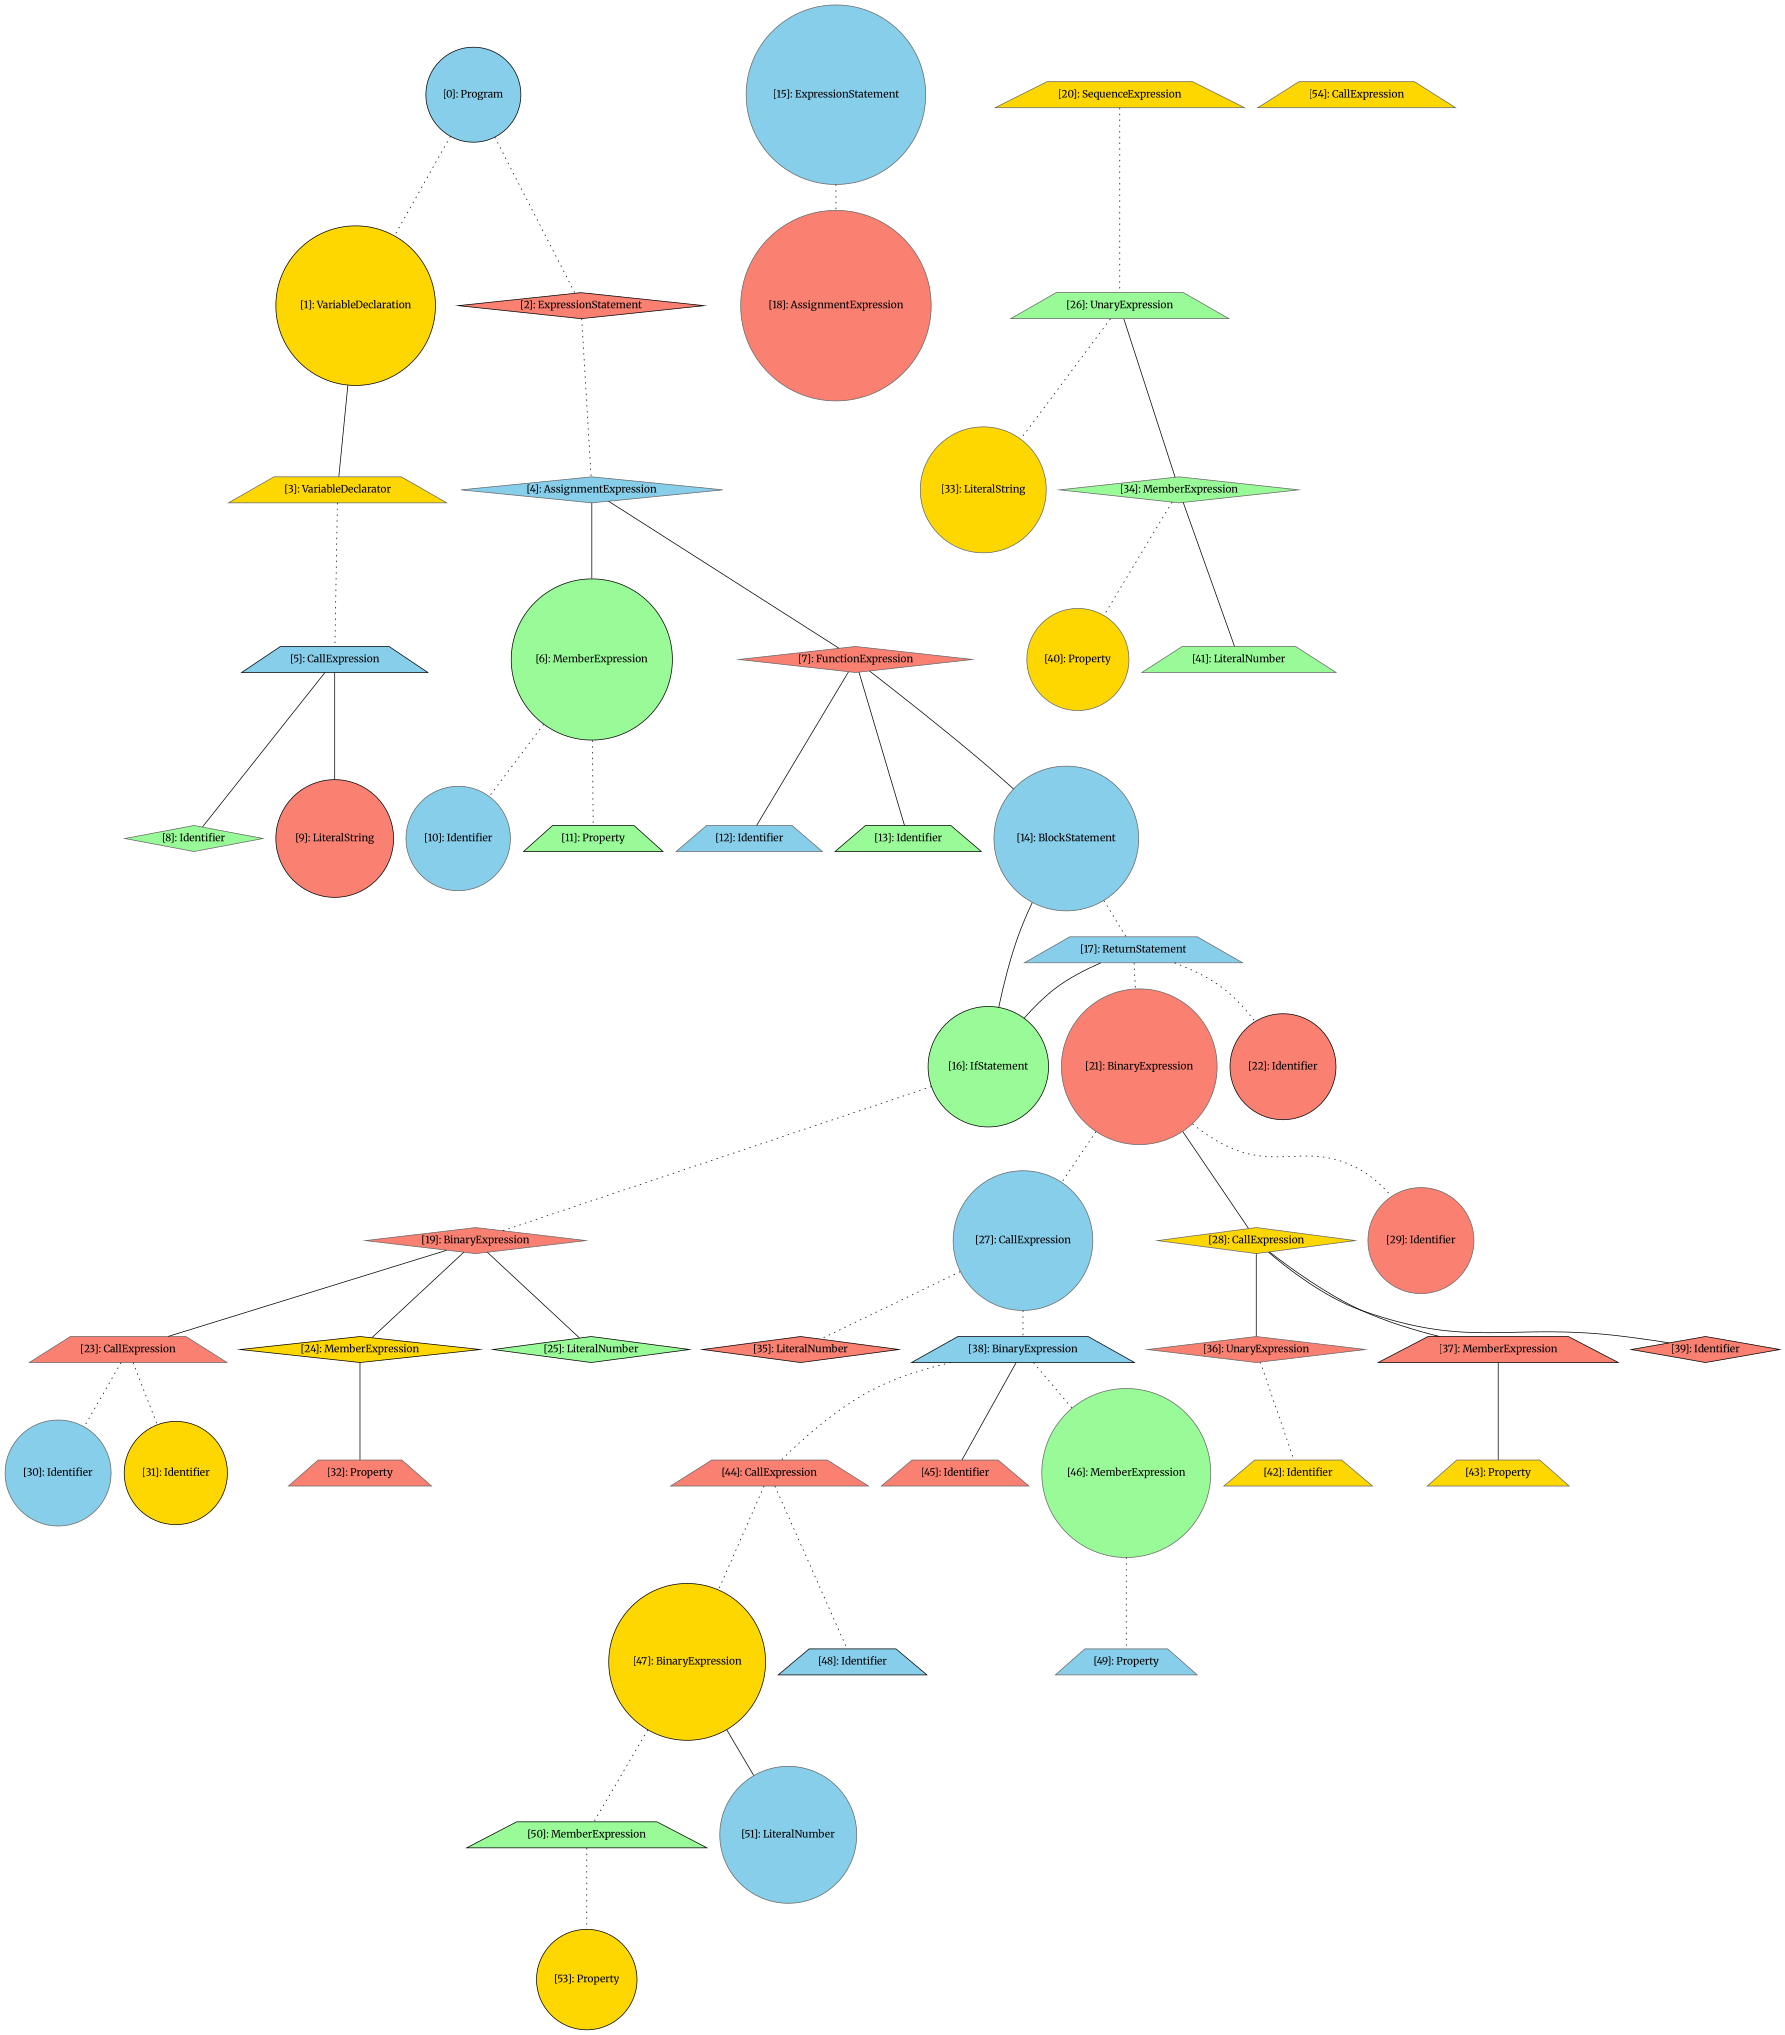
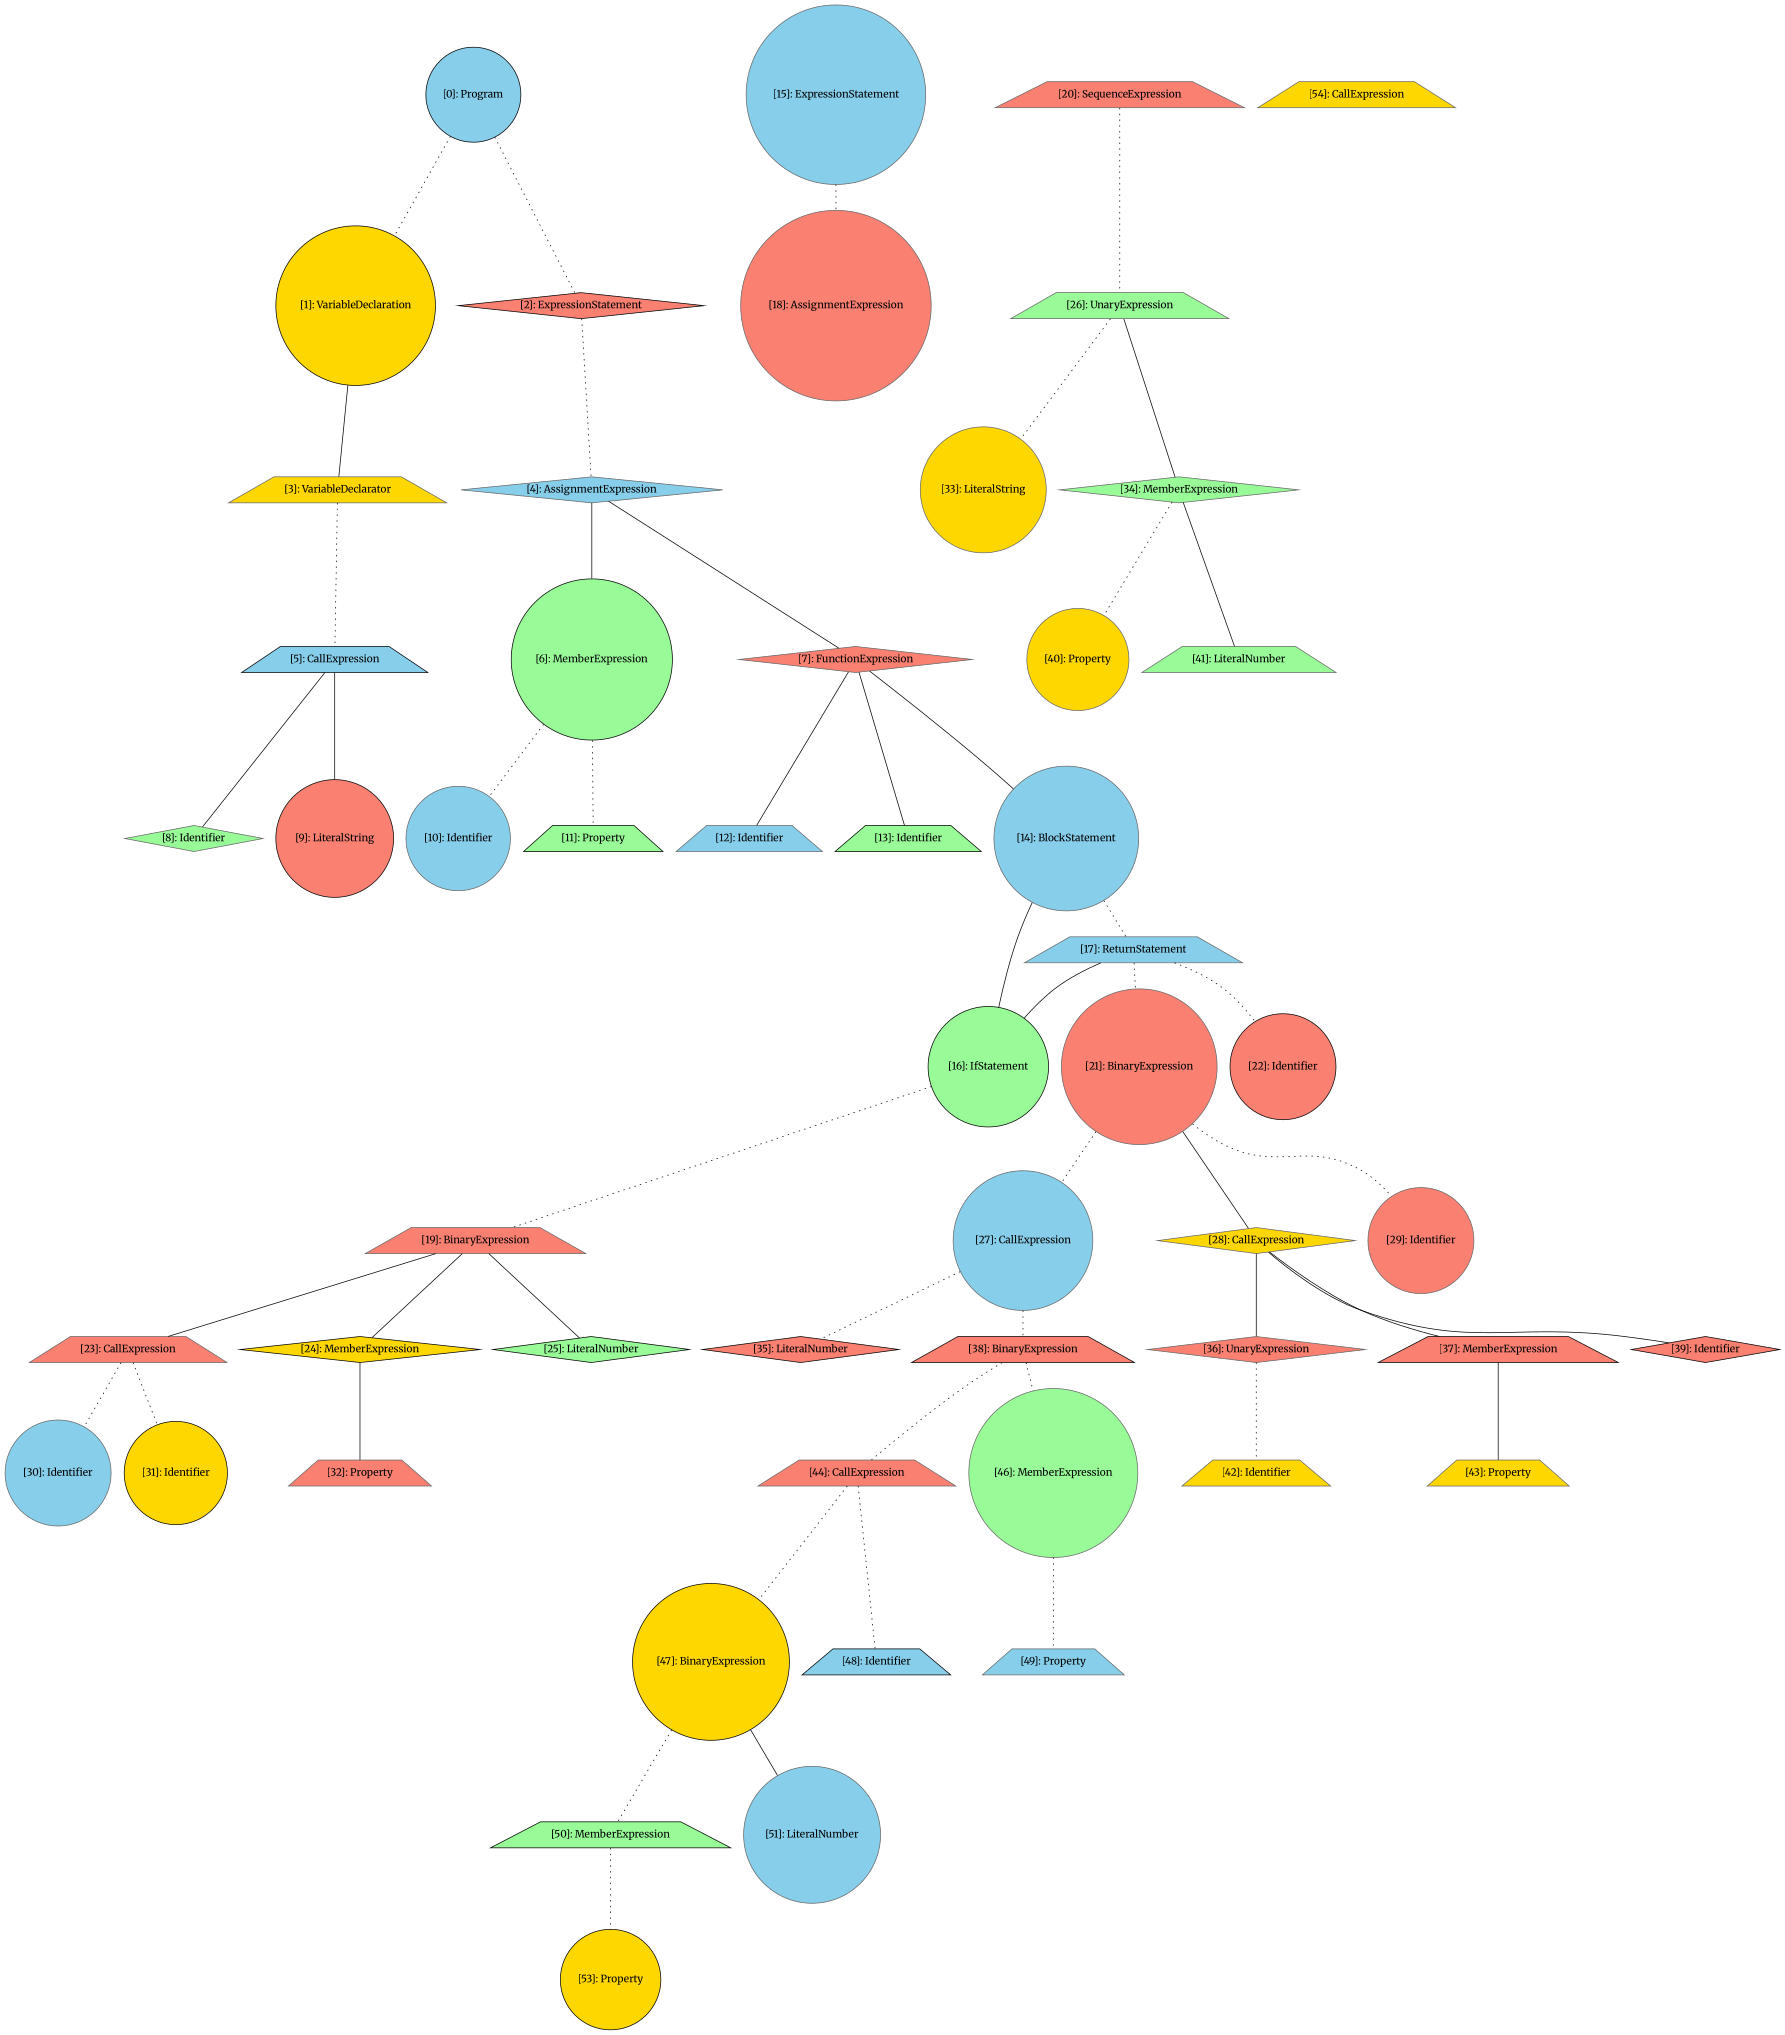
  graph {
    fontname=Merriweather
    node [color=gray40 fillcolor=salmon fontname=Merriweather shape=circle style=filled]
    edge [fontname=Merriweather style=dotted]
    n1 [color=black fillcolor=skyblue label="[0]: Program"]
    n2 [color=black fillcolor=gold label="[1]: VariableDeclaration"]
    n3 [color=black label="[2]: ExpressionStatement" shape=diamond]
    n4 [fillcolor=gold label="[3]: VariableDeclarator" shape=trapezium]
    n5 [fillcolor=skyblue label="[4]: AssignmentExpression" shape=diamond]
    n6 [color=black fillcolor=skyblue label="[5]: CallExpression" shape=trapezium]
    n7 [color=black fillcolor=palegreen label="[6]: MemberExpression"]
    n8 [label="[7]: FunctionExpression" shape=diamond]
    n9 [fillcolor=palegreen label="[8]: Identifier" shape=diamond]
    n10 [color=black label="[9]: LiteralString"]
    n11 [fillcolor=skyblue label="[10]: Identifier"]
    n12 [color=black fillcolor=palegreen label="[11]: Property" shape=trapezium]
    n13 [fillcolor=skyblue label="[12]: Identifier" shape=trapezium]
    n14 [color=black fillcolor=palegreen label="[13]: Identifier" shape=trapezium]
    n15 [fillcolor=skyblue label="[14]: BlockStatement"]
    n16 [color=black fillcolor=palegreen label="[16]: IfStatement"]
    n17 [fillcolor=skyblue label="[17]: ReturnStatement" shape=trapezium]
-   n18 [label="[19]: BinaryExpression" shape=diamond]
+   n18 [label="[19]: BinaryExpression" shape=trapezium]
    n19 [label="[21]: BinaryExpression"]
    n20 [color=black label="[22]: Identifier"]
    n21 [fillcolor=skyblue label="[15]: ExpressionStatement"]
    n22 [label="[18]: AssignmentExpression"]
    n23 [label="[23]: CallExpression" shape=trapezium]
    n24 [color=black fillcolor=gold label="[24]: MemberExpression" shape=diamond]
    n25 [color=black fillcolor=palegreen label="[25]: LiteralNumber" shape=diamond]
-   n26 [fillcolor=gold label="[20]: SequenceExpression" shape=trapezium]
+   n26 [label="[20]: SequenceExpression" shape=trapezium]
    n27 [fillcolor=palegreen label="[26]: UnaryExpression" shape=trapezium]
    n28 [fillcolor=skyblue label="[27]: CallExpression"]
    n29 [fillcolor=gold label="[28]: CallExpression" shape=diamond]
    n30 [label="[29]: Identifier"]
    n31 [fillcolor=skyblue label="[30]: Identifier"]
    n32 [color=black fillcolor=gold label="[31]: Identifier"]
    n33 [label="[32]: Property" shape=trapezium]
    n34 [fillcolor=gold label="[33]: LiteralString"]
    n35 [fillcolor=palegreen label="[34]: MemberExpression" shape=diamond]
    n36 [color=black label="[35]: LiteralNumber" shape=diamond]
-   n37 [color=black fillcolor=skyblue label="[38]: BinaryExpression" shape=trapezium]
+   n37 [color=black label="[38]: BinaryExpression" shape=trapezium]
    n38 [label="[36]: UnaryExpression" shape=diamond]
    n39 [color=black label="[37]: MemberExpression" shape=trapezium]
    n40 [color=black label="[39]: Identifier" shape=diamond]
    n41 [fillcolor=gold label="[40]: Property"]
    n42 [fillcolor=palegreen label="[41]: LiteralNumber" shape=trapezium]
    n43 [label="[44]: CallExpression" shape=trapezium]
-   n44 [label="[45]: Identifier" shape=trapezium]
    n45 [fillcolor=palegreen label="[46]: MemberExpression"]
    n46 [fillcolor=gold label="[42]: Identifier" shape=trapezium]
    n47 [fillcolor=gold label="[43]: Property" shape=trapezium]
    n48 [color=black fillcolor=gold label="[47]: BinaryExpression"]
    n49 [color=black fillcolor=skyblue label="[48]: Identifier" shape=trapezium]
    n50 [fillcolor=skyblue label="[49]: Property" shape=trapezium]
    n51 [color=black fillcolor=palegreen label="[50]: MemberExpression" shape=trapezium]
    n52 [fillcolor=skyblue label="[51]: LiteralNumber"]
    n53 [color=black fillcolor=gold label="[53]: Property"]
    n54 [fillcolor=gold label="[54]: CallExpression" shape=trapezium]
    n1 -- n2
    n1 -- n3
    n2 -- n4 [style=solid]
    n3 -- n5
    n4 -- n6
    n5 -- n7 [style=solid]
    n5 -- n8 [style=solid]
    n6 -- n9 [style=solid]
    n6 -- n10 [style=solid]
    n7 -- n11
    n7 -- n12
    n8 -- n13 [style=solid]
    n8 -- n14 [style=solid]
    n8 -- n15 [style=solid]
    n15 -- n16 [style=solid]
    n15 -- n17
    n16 -- n18
    n17 -- n16 [style=solid]
    n17 -- n19
    n17 -- n20
    n18 -- n23 [style=solid]
    n18 -- n24 [style=solid]
    n18 -- n25 [style=solid]
    n19 -- n28
    n19 -- n29 [style=solid]
    n19 -- n30
    n21 -- n22
    n23 -- n31
    n23 -- n32
    n24 -- n33 [style=solid]
    n26 -- n27
    n27 -- n34
    n27 -- n35 [style=solid]
    n28 -- n36
    n28 -- n37
    n29 -- n38 [style=solid]
    n29 -- n39 [style=solid]
    n29 -- n40 [style=solid]
    n35 -- n41
    n35 -- n42 [style=solid]
    n37 -- n43
-   n37 -- n44 [style=solid]
    n37 -- n45
    n38 -- n46
    n39 -- n47 [style=solid]
    n43 -- n48
    n43 -- n49
    n45 -- n50
    n48 -- n51
    n48 -- n52 [style=solid]
    n51 -- n53
  }
